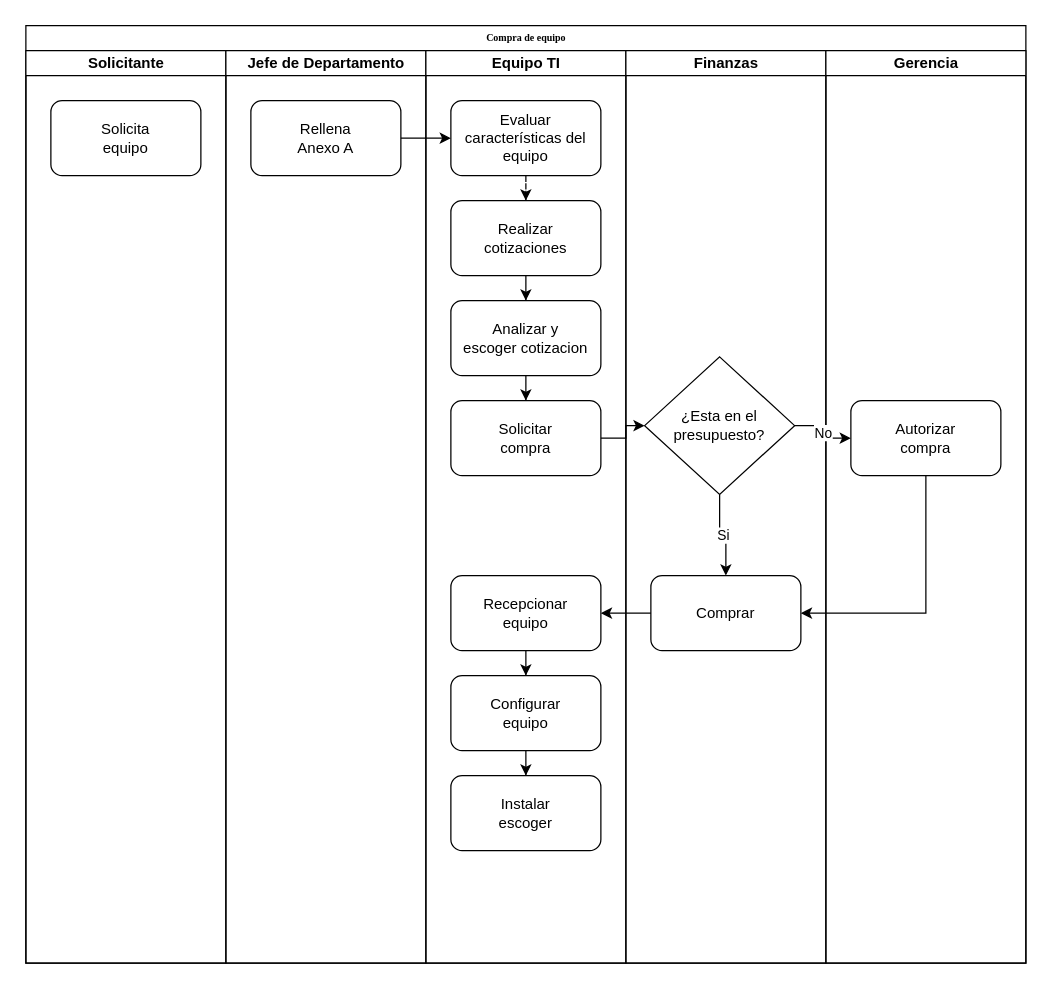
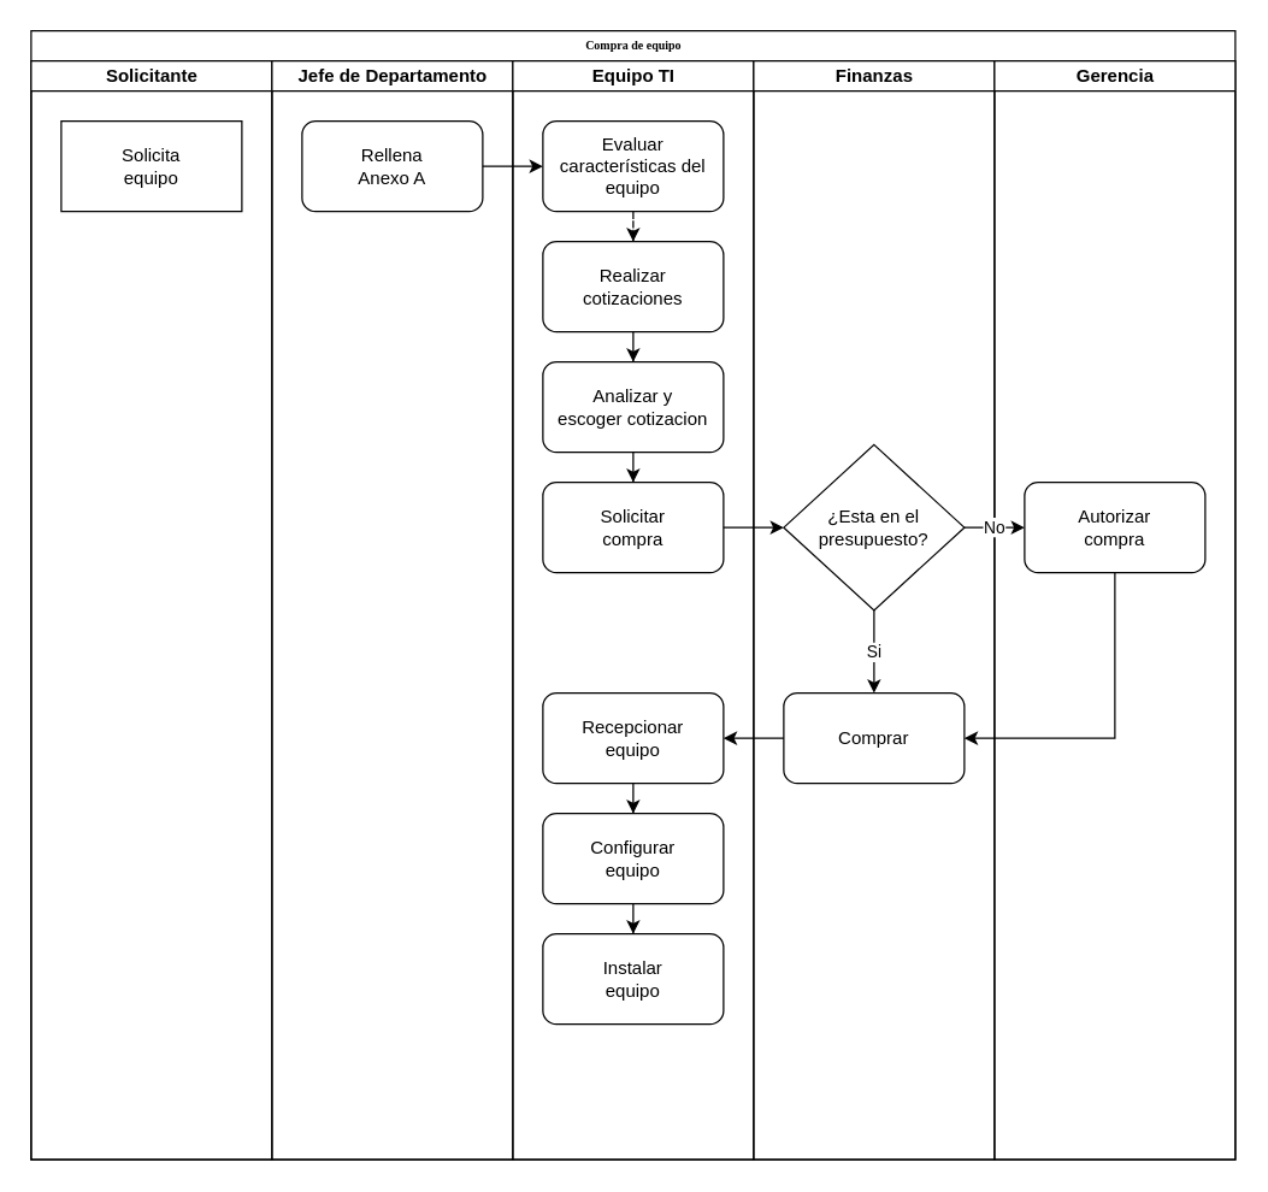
  <mxCell id="0" />
  <mxCell id="1" parent="0" />
  <mxCell id="2" value="Compra de equipo" style="swimlane;html=1;childLayout=stackLayout;startSize=20;rounded=0;shadow=0;labelBackgroundColor=none;strokeWidth=1;fontFamily=Verdana;fontSize=8;align=center;" parent="1" vertex="1"><mxGeometry x="20" y="20" width="800" height="750" as="geometry" /></mxCell>
  <mxCell id="3" value="Solicitante" style="swimlane;html=1;startSize=20;" parent="2" vertex="1"><mxGeometry y="20" width="160" height="730" as="geometry" /></mxCell>
- <mxCell id="4" value="Solicita&lt;br&gt;equipo" style="rounded=1;whiteSpace=wrap;html=1;" vertex="1" parent="3"><mxGeometry x="20" y="40" width="120" height="60" as="geometry" /></mxCell>
+ <mxCell id="4" value="Solicita&lt;br&gt;equipo" style="whiteSpace=wrap;html=1;rounded=0;" vertex="1" parent="3"><mxGeometry x="20" y="40" width="120" height="60" as="geometry" /></mxCell>
  <mxCell id="5" style="edgeStyle=orthogonalEdgeStyle;rounded=1;html=1;labelBackgroundColor=none;startArrow=none;startFill=0;startSize=5;endArrow=classicThin;endFill=1;endSize=5;jettySize=auto;orthogonalLoop=1;strokeWidth=1;fontFamily=Verdana;fontSize=8" parent="2" edge="1"><mxGeometry relative="1" as="geometry"><mxPoint x="600" y="690" as="sourcePoint" /></mxGeometry></mxCell>
  <mxCell id="6" style="edgeStyle=orthogonalEdgeStyle;rounded=1;html=1;labelBackgroundColor=none;startArrow=none;startFill=0;startSize=5;endArrow=classicThin;endFill=1;endSize=5;jettySize=auto;orthogonalLoop=1;strokeWidth=1;fontFamily=Verdana;fontSize=8" parent="2" edge="1"><mxGeometry relative="1" as="geometry"><mxPoint x="770" y="690" as="sourcePoint" /></mxGeometry></mxCell>
  <mxCell id="7" style="edgeStyle=orthogonalEdgeStyle;rounded=1;html=1;labelBackgroundColor=none;startArrow=none;startFill=0;startSize=5;endArrow=classicThin;endFill=1;endSize=5;jettySize=auto;orthogonalLoop=1;strokeWidth=1;fontFamily=Verdana;fontSize=8" parent="2" edge="1"><mxGeometry relative="1" as="geometry"><Array as="points"><mxPoint x="660" y="610" /><mxPoint x="660" y="550" /><mxPoint x="400" y="550" /></Array><mxPoint x="400" y="580" as="targetPoint" /></mxGeometry></mxCell>
  <mxCell id="8" style="edgeStyle=orthogonalEdgeStyle;rounded=1;html=1;labelBackgroundColor=none;startArrow=none;startFill=0;startSize=5;endArrow=classicThin;endFill=1;endSize=5;jettySize=auto;orthogonalLoop=1;strokeColor=#000000;strokeWidth=1;fontFamily=Verdana;fontSize=8;fontColor=#000000;" parent="2" edge="1"><mxGeometry relative="1" as="geometry"><mxPoint x="610" y="610" as="targetPoint" /></mxGeometry></mxCell>
  <mxCell id="9" style="edgeStyle=orthogonalEdgeStyle;rounded=1;html=1;labelBackgroundColor=none;startArrow=none;startFill=0;startSize=5;endArrow=classicThin;endFill=1;endSize=5;jettySize=auto;orthogonalLoop=1;strokeWidth=1;fontFamily=Verdana;fontSize=8" parent="2" edge="1"><mxGeometry relative="1" as="geometry"><mxPoint x="450" y="610" as="sourcePoint" /></mxGeometry></mxCell>
  <mxCell id="10" value="Jefe de Departamento" style="swimlane;html=1;startSize=20;" parent="2" vertex="1"><mxGeometry x="160" y="20" width="160" height="730" as="geometry" /></mxCell>
  <mxCell id="11" value="Rellena&lt;br&gt;Anexo A" style="rounded=1;whiteSpace=wrap;html=1;" vertex="1" parent="10"><mxGeometry x="20" y="40" width="120" height="60" as="geometry" /></mxCell>
  <mxCell id="12" value="Equipo TI" style="swimlane;html=1;startSize=20;" parent="2" vertex="1"><mxGeometry x="320" y="20" width="160" height="730" as="geometry" /></mxCell>
  <mxCell id="13" value="" style="edgeStyle=orthogonalEdgeStyle;rounded=0;orthogonalLoop=1;jettySize=auto;html=1;entryX=0.5;entryY=0;entryDx=0;entryDy=0;dashed=1;" edge="1" parent="12" source="14" target="15"><mxGeometry relative="1" as="geometry"><mxPoint x="80" y="130" as="targetPoint" /></mxGeometry></mxCell>
  <mxCell id="14" value="Evaluar&lt;br&gt;características del&lt;br&gt;equipo" style="rounded=1;whiteSpace=wrap;html=1;" vertex="1" parent="12"><mxGeometry x="20" y="40" width="120" height="60" as="geometry" /></mxCell>
  <mxCell id="15" value="Realizar&lt;br&gt;cotizaciones" style="rounded=1;whiteSpace=wrap;html=1;" vertex="1" parent="12"><mxGeometry x="20" y="120" width="120" height="60" as="geometry" /></mxCell>
  <mxCell id="16" value="Solicitar&lt;br&gt;compra" style="rounded=1;whiteSpace=wrap;html=1;" vertex="1" parent="12"><mxGeometry x="20" y="280" width="120" height="60" as="geometry" /></mxCell>
  <mxCell id="17" style="edgeStyle=orthogonalEdgeStyle;rounded=0;orthogonalLoop=1;jettySize=auto;html=1;entryX=0.5;entryY=0;entryDx=0;entryDy=0;" edge="1" parent="12" source="18" target="16"><mxGeometry relative="1" as="geometry" /></mxCell>
  <mxCell id="18" value="Analizar y&lt;br&gt;escoger cotizacion" style="rounded=1;whiteSpace=wrap;html=1;" vertex="1" parent="12"><mxGeometry x="20" y="200" width="120" height="60" as="geometry" /></mxCell>
  <mxCell id="19" style="edgeStyle=orthogonalEdgeStyle;rounded=0;orthogonalLoop=1;jettySize=auto;html=1;entryX=0.5;entryY=0;entryDx=0;entryDy=0;" edge="1" parent="12" source="15" target="18"><mxGeometry relative="1" as="geometry" /></mxCell>
  <mxCell id="20" style="edgeStyle=orthogonalEdgeStyle;rounded=0;orthogonalLoop=1;jettySize=auto;html=1;" edge="1" parent="12" source="21" target="23"><mxGeometry relative="1" as="geometry" /></mxCell>
  <mxCell id="21" value="Recepcionar&lt;br&gt;equipo" style="rounded=1;whiteSpace=wrap;html=1;" vertex="1" parent="12"><mxGeometry x="20" y="420" width="120" height="60" as="geometry" /></mxCell>
  <mxCell id="22" style="edgeStyle=orthogonalEdgeStyle;rounded=0;orthogonalLoop=1;jettySize=auto;html=1;" edge="1" parent="12" source="23" target="24"><mxGeometry relative="1" as="geometry" /></mxCell>
  <mxCell id="23" value="Configurar&lt;br&gt;equipo" style="rounded=1;whiteSpace=wrap;html=1;" vertex="1" parent="12"><mxGeometry x="20" y="500" width="120" height="60" as="geometry" /></mxCell>
- <mxCell id="24" value="Instalar&lt;br&gt;escoger" style="rounded=1;whiteSpace=wrap;html=1;" vertex="1" parent="12"><mxGeometry x="20" y="580" width="120" height="60" as="geometry" /></mxCell>
+ <mxCell id="24" value="Instalar&lt;br&gt;equipo" style="rounded=1;whiteSpace=wrap;html=1;" vertex="1" parent="12"><mxGeometry x="20" y="580" width="120" height="60" as="geometry" /></mxCell>
  <mxCell id="25" value="Finanzas" style="swimlane;html=1;startSize=20;" parent="2" vertex="1"><mxGeometry x="480" y="20" width="160" height="730" as="geometry" /></mxCell>
  <mxCell id="26" style="edgeStyle=orthogonalEdgeStyle;rounded=1;html=1;labelBackgroundColor=none;startArrow=none;startFill=0;startSize=5;endArrow=classicThin;endFill=1;endSize=5;jettySize=auto;orthogonalLoop=1;strokeWidth=1;fontFamily=Verdana;fontSize=8" parent="25" edge="1"><mxGeometry relative="1" as="geometry"><mxPoint x="80" y="560" as="targetPoint" /></mxGeometry></mxCell>
  <mxCell id="27" value="Si" style="edgeStyle=orthogonalEdgeStyle;rounded=0;orthogonalLoop=1;jettySize=auto;html=1;entryX=0.5;entryY=0;entryDx=0;entryDy=0;" edge="1" parent="25" source="28" target="29"><mxGeometry relative="1" as="geometry" /></mxCell>
- <mxCell id="28" value="¿Esta en el&lt;br&gt;presupuesto?" style="rhombus;whiteSpace=wrap;html=1;align=center;" vertex="1" parent="25"><mxGeometry x="15" y="245" width="120" height="110" as="geometry" /></mxCell>
+ <mxCell id="28" value="¿Esta en el&lt;br&gt;presupuesto?" style="rhombus;whiteSpace=wrap;html=1;align=center;" vertex="1" parent="25"><mxGeometry x="20" y="255" width="120" height="110" as="geometry" /></mxCell>
  <mxCell id="29" value="Comprar" style="rounded=1;whiteSpace=wrap;html=1;" vertex="1" parent="25"><mxGeometry x="20" y="420" width="120" height="60" as="geometry" /></mxCell>
  <mxCell id="30" value="Gerencia" style="swimlane;html=1;startSize=20;" parent="2" vertex="1"><mxGeometry x="640" y="20" width="160" height="730" as="geometry" /></mxCell>
  <mxCell id="31" value="Autorizar&lt;br&gt;compra" style="rounded=1;whiteSpace=wrap;html=1;" vertex="1" parent="30"><mxGeometry x="20" y="280" width="120" height="60" as="geometry" /></mxCell>
  <mxCell id="32" value="" style="edgeStyle=orthogonalEdgeStyle;rounded=0;orthogonalLoop=1;jettySize=auto;html=1;" edge="1" parent="2" source="11" target="14"><mxGeometry relative="1" as="geometry" /></mxCell>
  <mxCell id="33" style="edgeStyle=orthogonalEdgeStyle;rounded=0;orthogonalLoop=1;jettySize=auto;html=1;" edge="1" parent="2" source="16" target="28"><mxGeometry relative="1" as="geometry" /></mxCell>
  <mxCell id="34" value="No" style="edgeStyle=orthogonalEdgeStyle;rounded=0;orthogonalLoop=1;jettySize=auto;html=1;" edge="1" parent="2" source="28" target="31"><mxGeometry relative="1" as="geometry" /></mxCell>
  <mxCell id="35" style="edgeStyle=orthogonalEdgeStyle;rounded=0;orthogonalLoop=1;jettySize=auto;html=1;entryX=1;entryY=0.5;entryDx=0;entryDy=0;" edge="1" parent="2" source="31" target="29"><mxGeometry relative="1" as="geometry"><Array as="points"><mxPoint x="720" y="470" /></Array></mxGeometry></mxCell>
  <mxCell id="36" style="edgeStyle=orthogonalEdgeStyle;rounded=0;orthogonalLoop=1;jettySize=auto;html=1;entryX=1;entryY=0.5;entryDx=0;entryDy=0;" edge="1" parent="2" source="29" target="21"><mxGeometry relative="1" as="geometry" /></mxCell>
